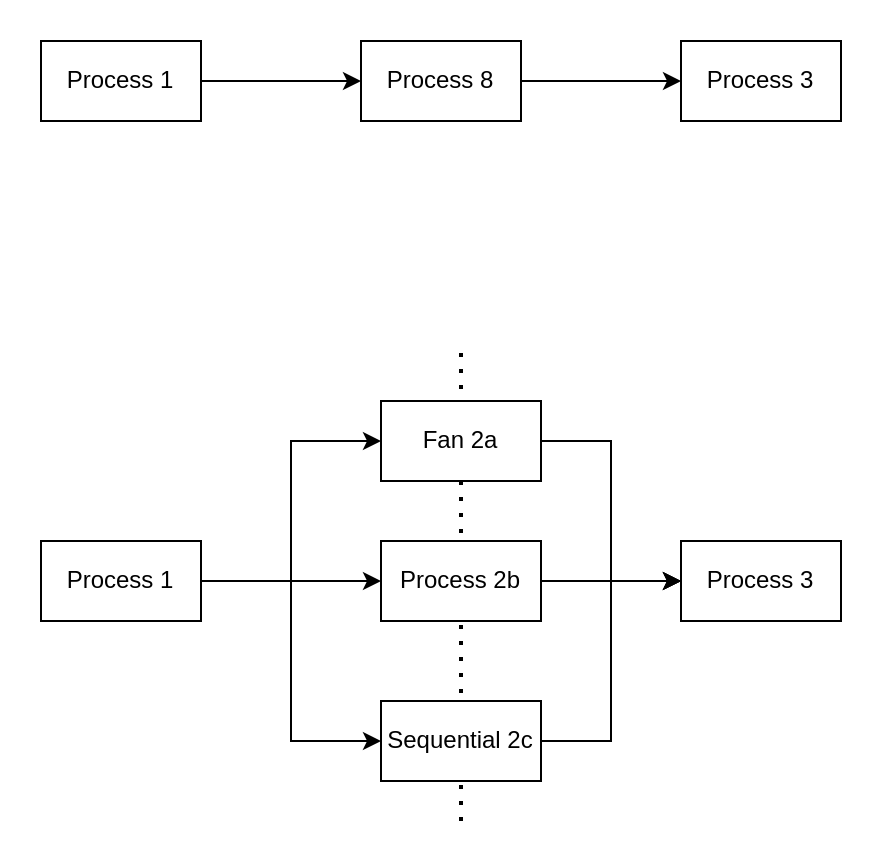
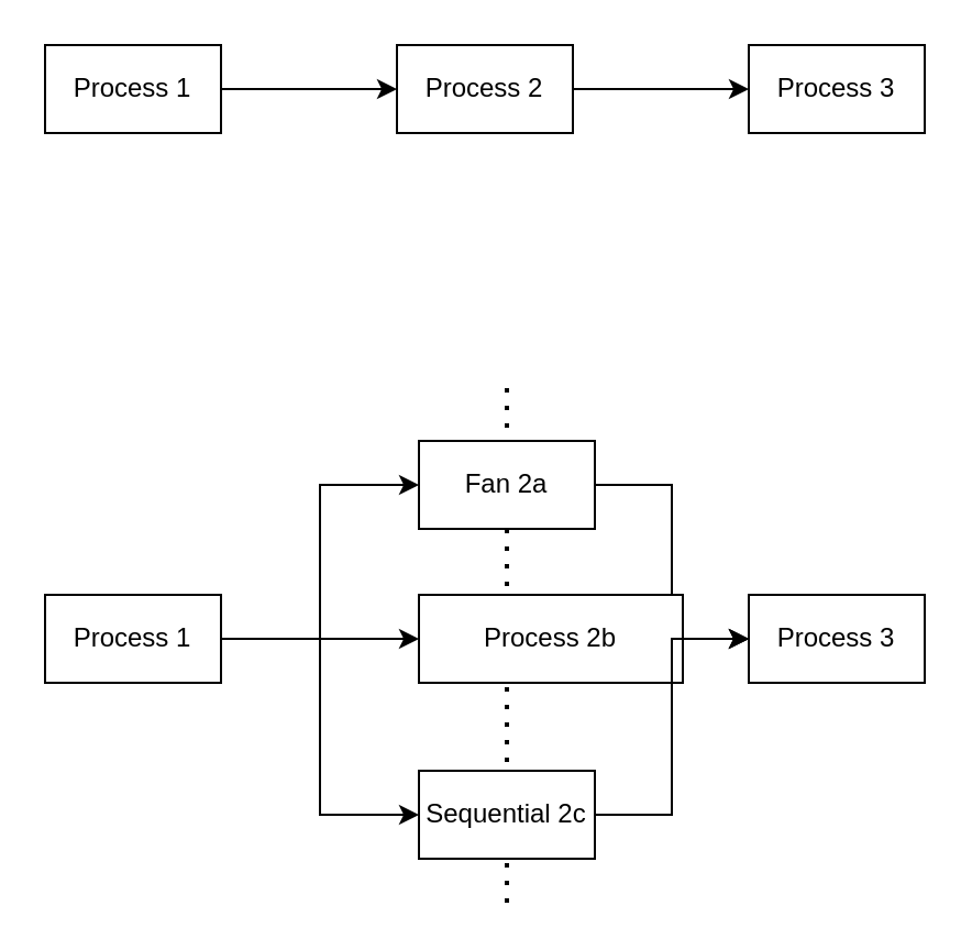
  <mxCell id="0" />
  <mxCell id="1" parent="0" />
  <mxCell id="2" value="" style="endArrow=none;dashed=1;html=1;dashPattern=1 3;strokeWidth=2;rounded=0;" edge="1" parent="1"><mxGeometry width="50" height="50" relative="1" as="geometry"><mxPoint x="230" y="410" as="sourcePoint" /><mxPoint x="230" y="170" as="targetPoint" /></mxGeometry></mxCell>
  <mxCell id="3" value="" style="edgeStyle=orthogonalEdgeStyle;rounded=0;orthogonalLoop=1;jettySize=auto;html=1;" edge="1" parent="1" source="4" target="6"><mxGeometry relative="1" as="geometry" /></mxCell>
  <mxCell id="4" value="Process 1" style="rounded=0;whiteSpace=wrap;html=1;" vertex="1" parent="1"><mxGeometry x="20" y="20" width="80" height="40" as="geometry" /></mxCell>
  <mxCell id="5" value="" style="edgeStyle=orthogonalEdgeStyle;rounded=0;orthogonalLoop=1;jettySize=auto;html=1;" edge="1" parent="1" source="6" target="7"><mxGeometry relative="1" as="geometry" /></mxCell>
- <mxCell id="6" value="Process 8" style="rounded=0;whiteSpace=wrap;html=1;" vertex="1" parent="1"><mxGeometry x="180" y="20" width="80" height="40" as="geometry" /></mxCell>
+ <mxCell id="6" value="Process 2" style="rounded=0;whiteSpace=wrap;html=1;" vertex="1" parent="1"><mxGeometry x="180" y="20" width="80" height="40" as="geometry" /></mxCell>
  <mxCell id="7" value="Process 3" style="rounded=0;whiteSpace=wrap;html=1;" vertex="1" parent="1"><mxGeometry x="340" y="20" width="80" height="40" as="geometry" /></mxCell>
  <mxCell id="8" value="" style="edgeStyle=orthogonalEdgeStyle;rounded=0;orthogonalLoop=1;jettySize=auto;html=1;entryX=0;entryY=0.5;entryDx=0;entryDy=0;" edge="1" parent="1" source="10" target="15"><mxGeometry relative="1" as="geometry" /></mxCell>
  <mxCell id="9" style="edgeStyle=orthogonalEdgeStyle;rounded=0;orthogonalLoop=1;jettySize=auto;html=1;entryX=0;entryY=0.5;entryDx=0;entryDy=0;" edge="1" parent="1" source="10" target="18"><mxGeometry relative="1" as="geometry" /></mxCell>
  <mxCell id="10" value="Process 1" style="rounded=0;whiteSpace=wrap;html=1;" vertex="1" parent="1"><mxGeometry x="20" y="270" width="80" height="40" as="geometry" /></mxCell>
  <mxCell id="11" value="" style="edgeStyle=orthogonalEdgeStyle;rounded=0;orthogonalLoop=1;jettySize=auto;html=1;entryX=0;entryY=0.5;entryDx=0;entryDy=0;" edge="1" parent="1" source="12" target="13"><mxGeometry relative="1" as="geometry" /></mxCell>
  <mxCell id="12" value="Fan 2a" style="rounded=0;whiteSpace=wrap;html=1;" vertex="1" parent="1"><mxGeometry x="190" y="200" width="80" height="40" as="geometry" /></mxCell>
  <mxCell id="13" value="Process 3" style="rounded=0;whiteSpace=wrap;html=1;" vertex="1" parent="1"><mxGeometry x="340" y="270" width="80" height="40" as="geometry" /></mxCell>
  <mxCell id="14" value="" style="edgeStyle=orthogonalEdgeStyle;rounded=0;orthogonalLoop=1;jettySize=auto;html=1;" edge="1" parent="1" source="15" target="13"><mxGeometry relative="1" as="geometry" /></mxCell>
- <mxCell id="15" value="Process 2b" style="rounded=0;whiteSpace=wrap;html=1;" vertex="1" parent="1"><mxGeometry x="190" y="270" width="80" height="40" as="geometry" /></mxCell>
+ <mxCell id="15" value="Process 2b" style="rounded=0;whiteSpace=wrap;html=1;" vertex="1" parent="1"><mxGeometry x="190" y="270" width="120" height="40" as="geometry" /></mxCell>
  <mxCell id="16" value="" style="edgeStyle=orthogonalEdgeStyle;rounded=0;orthogonalLoop=1;jettySize=auto;html=1;entryX=0;entryY=0.5;entryDx=0;entryDy=0;exitX=1;exitY=0.5;exitDx=0;exitDy=0;" edge="1" parent="1" source="10" target="12"><mxGeometry relative="1" as="geometry"><mxPoint x="110" y="300" as="sourcePoint" /><mxPoint x="200" y="300" as="targetPoint" /></mxGeometry></mxCell>
  <mxCell id="17" style="edgeStyle=orthogonalEdgeStyle;rounded=0;orthogonalLoop=1;jettySize=auto;html=1;entryX=0;entryY=0.5;entryDx=0;entryDy=0;" edge="1" parent="1" source="18" target="13"><mxGeometry relative="1" as="geometry" /></mxCell>
  <mxCell id="18" value="Sequential 2c" style="rounded=0;whiteSpace=wrap;html=1;" vertex="1" parent="1"><mxGeometry x="190" y="350" width="80" height="40" as="geometry" /></mxCell>
